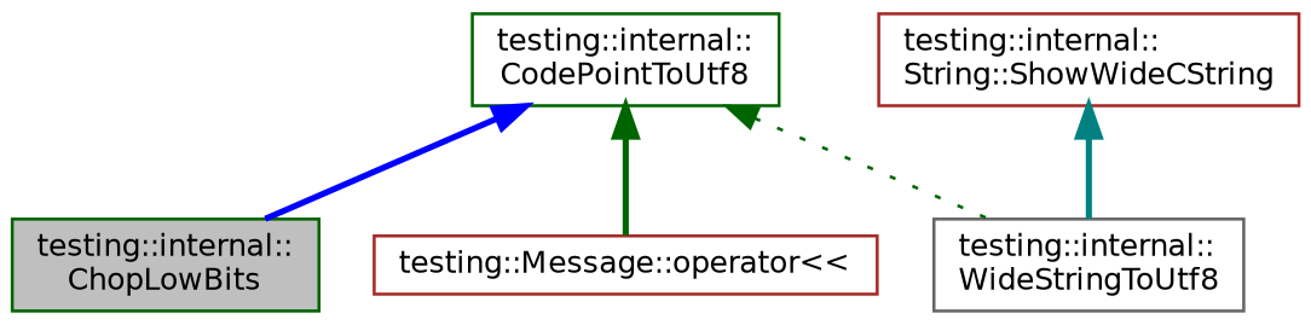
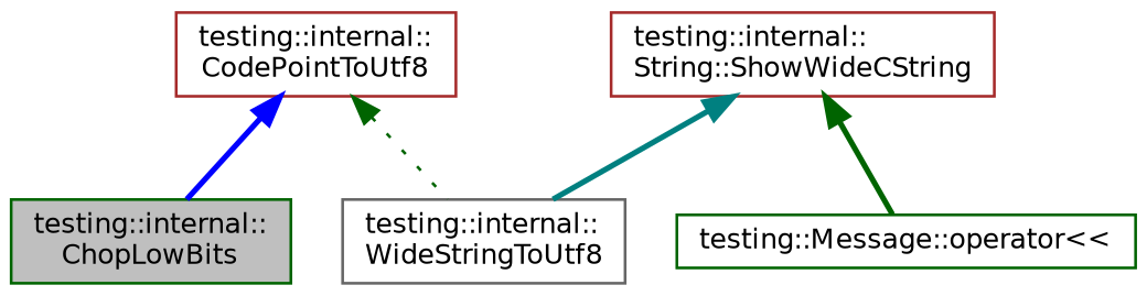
  digraph {
    rankdir=TB
    node [color=darkgreen fontname=Helvetica fontsize=10 shape=record]
    edge [color=darkgreen dir=back fontname=Helvetica fontsize=10 labelfontname=Helvetica labelfontsize=10 style=bold]
    n1 [fillcolor=grey75 fontcolor=black height=0.2 label="testing::internal::\lChopLowBits" style=filled width=0.4]
-   n2 [height=0.2 label="testing::internal::\lCodePointToUtf8" width=0.4]
+   n2 [color=brown height=0.2 label="testing::internal::\lCodePointToUtf8" width=0.4]
    n3 [color=gray40 height=0.2 label="testing::internal::\lWideStringToUtf8" width=0.4]
    n4 [color=brown height=0.2 label="testing::internal::\lString::ShowWideCString" width=0.4]
-   n5 [color=brown height=0.2 label="testing::Message::operator\<\<" width=0.4]
+   n5 [height=0.2 label="testing::Message::operator\<\<" width=0.4]
    n2 -> n1 [color=blue]
    n2 -> n3 [style=dotted]
    n4 -> n3 [color=teal]
-   n2 -> n5
+   n4 -> n5
  }
